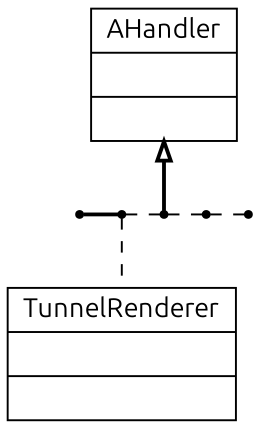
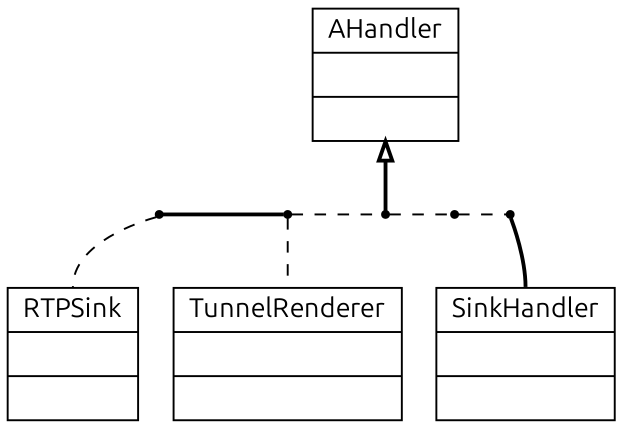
  digraph {
    fontname=Ubuntu
    randdir=BT
    node [fontname=Ubuntu radius=8 shape=point]
    edge [dir=none fontname=Ubuntu style=dashed]
    AHandler1
    AHandler2
    AHandler3
    AHandler4
    AHandler5
+   n6 [label="{RTPSink||}" shape=record radius=""]
    n7 [label="{TunnelRenderer||}" shape=record radius=""]
+   n8 [label="{SinkHandler||}" shape=record radius=""]
    n9 [label="{AHandler||<f2>}" shape=record radius=""]
    subgraph sub_1 {
      subgraph sub_2 {
        rank=same
        AHandler1
        AHandler2
        AHandler3
        AHandler4
        AHandler5
      }
    }
    AHandler1 -> AHandler2 [style=bold]
+   AHandler1 -> n6 [headport=n]
    AHandler2 -> AHandler3
    AHandler2 -> n7 [headport=n]
    AHandler3 -> AHandler4
    AHandler4 -> AHandler5
+   AHandler5 -> n8 [headport=n style=bold]
    n9 -> AHandler3 [arrowhead=none arrowtail=onormal dir=both style=bold]
  }
